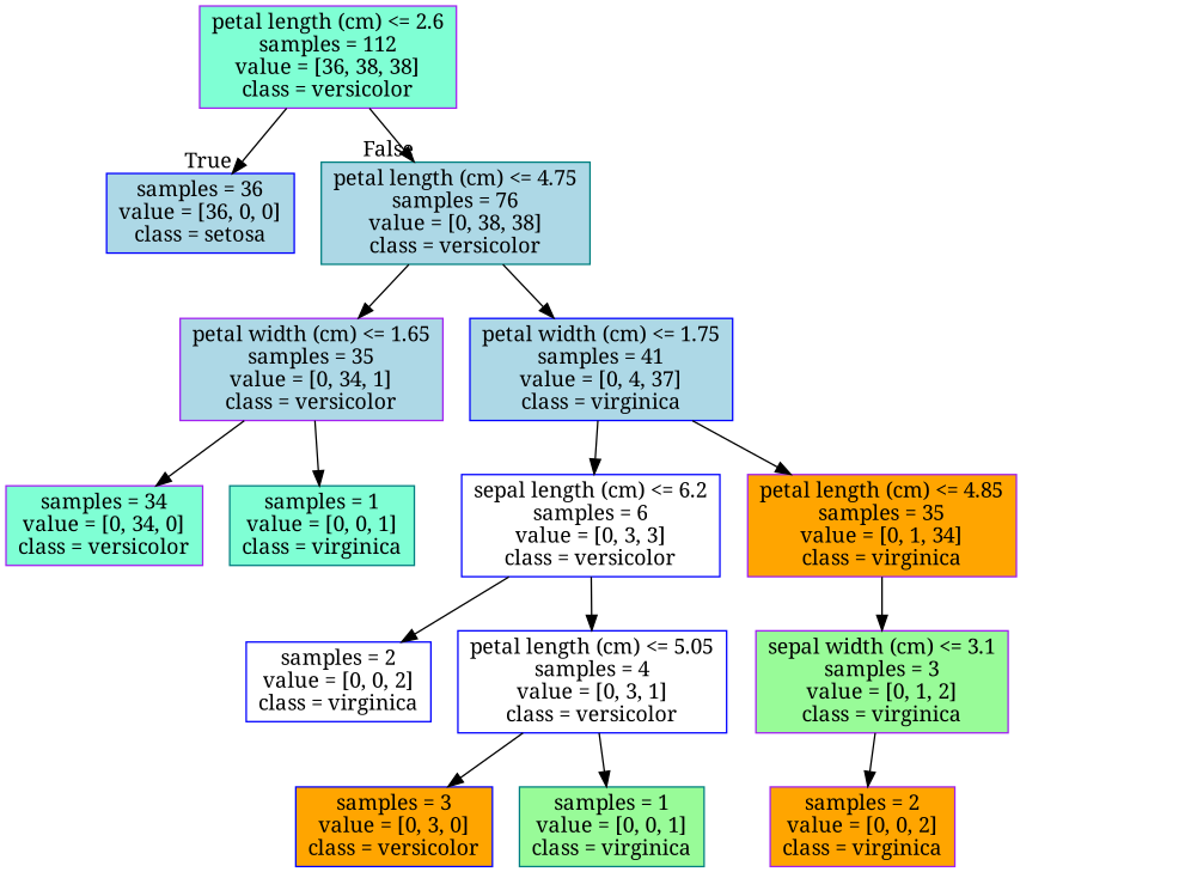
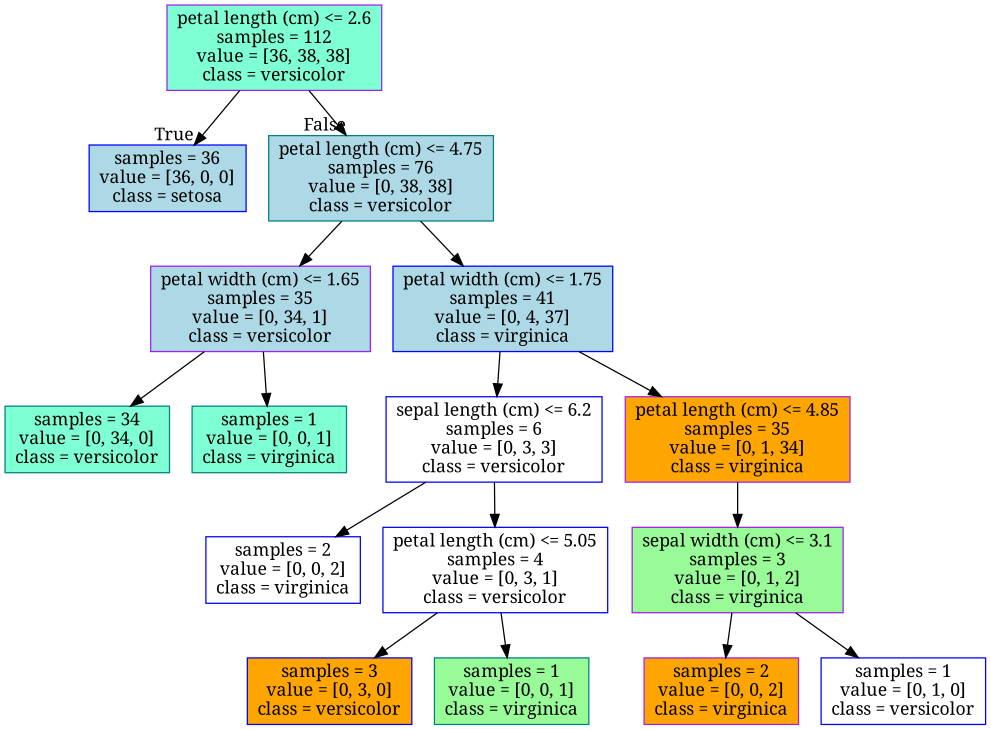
  digraph {
    fontname="Noto Serif"
    node [color=blue fillcolor=lightblue fontname="Noto Serif" shape=box style=filled]
    edge [fontname="Noto Serif"]
    n1 [color=purple fillcolor=aquamarine label="petal length (cm) <= 2.6\nsamples = 112\nvalue = [36, 38, 38]\nclass = versicolor"]
    n2 [label="samples = 36\nvalue = [36, 0, 0]\nclass = setosa"]
    n3 [color=teal label="petal length (cm) <= 4.75\nsamples = 76\nvalue = [0, 38, 38]\nclass = versicolor"]
    n4 [color=purple label="petal width (cm) <= 1.65\nsamples = 35\nvalue = [0, 34, 1]\nclass = versicolor"]
    n5 [label="petal width (cm) <= 1.75\nsamples = 41\nvalue = [0, 4, 37]\nclass = virginica"]
-   n6 [color=purple fillcolor=aquamarine label="samples = 34\nvalue = [0, 34, 0]\nclass = versicolor"]
+   n6 [color=teal fillcolor=aquamarine label="samples = 34\nvalue = [0, 34, 0]\nclass = versicolor"]
    n7 [color=teal fillcolor=aquamarine label="samples = 1\nvalue = [0, 0, 1]\nclass = virginica"]
    n8 [fillcolor=white label="sepal length (cm) <= 6.2\nsamples = 6\nvalue = [0, 3, 3]\nclass = versicolor"]
    n9 [color=purple fillcolor=orange label="petal length (cm) <= 4.85\nsamples = 35\nvalue = [0, 1, 34]\nclass = virginica"]
    n10 [fillcolor=white label="samples = 2\nvalue = [0, 0, 2]\nclass = virginica"]
    n11 [fillcolor=white label="petal length (cm) <= 5.05\nsamples = 4\nvalue = [0, 3, 1]\nclass = versicolor"]
    n12 [color=purple fillcolor=palegreen label="sepal width (cm) <= 3.1\nsamples = 3\nvalue = [0, 1, 2]\nclass = virginica"]
    n13 [fillcolor=orange label="samples = 3\nvalue = [0, 3, 0]\nclass = versicolor"]
    n14 [color=teal fillcolor=palegreen label="samples = 1\nvalue = [0, 0, 1]\nclass = virginica"]
    n15 [color=purple fillcolor=orange label="samples = 2\nvalue = [0, 0, 2]\nclass = virginica"]
+   n16 [fillcolor=white label="samples = 1\nvalue = [0, 1, 0]\nclass = versicolor"]
    n1 -> n2 [headlabel=True labelangle=45 labeldistance=2.5]
    n1 -> n3 [headlabel=False labelangle=-45 labeldistance=2.5]
    n3 -> n4
    n3 -> n5
    n4 -> n6
    n4 -> n7
    n5 -> n8
    n5 -> n9
    n8 -> n10
    n8 -> n11
    n9 -> n12
    n11 -> n13
    n11 -> n14
    n12 -> n15
+   n12 -> n16
  }
